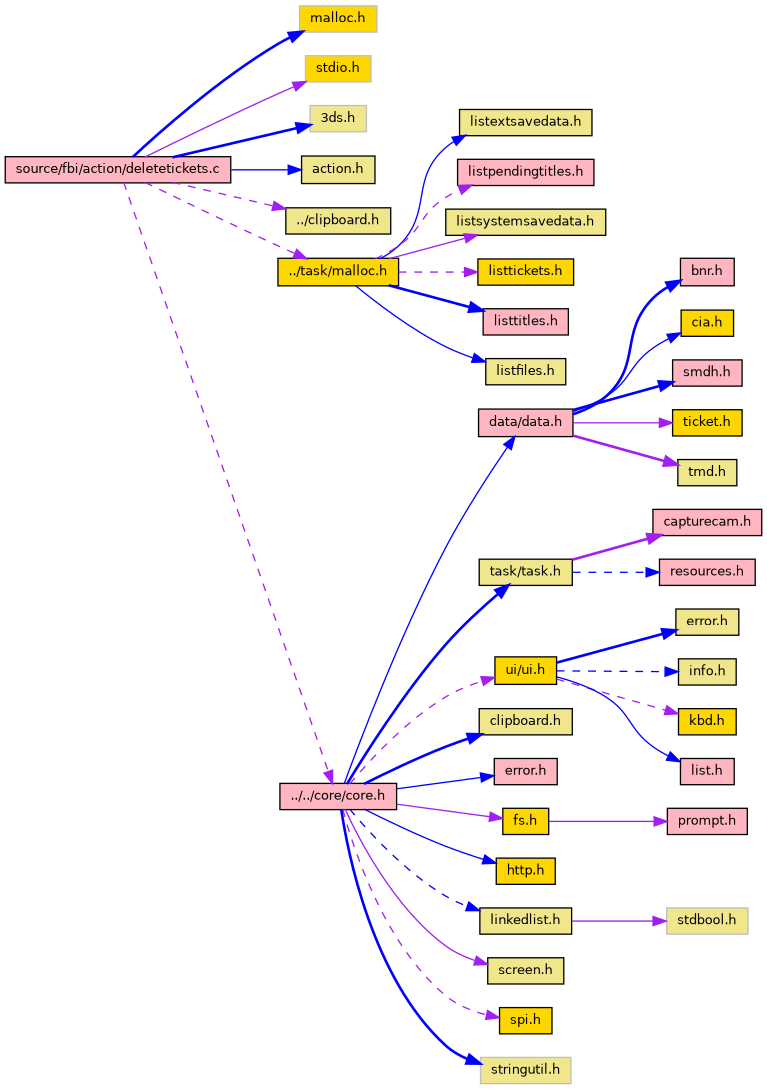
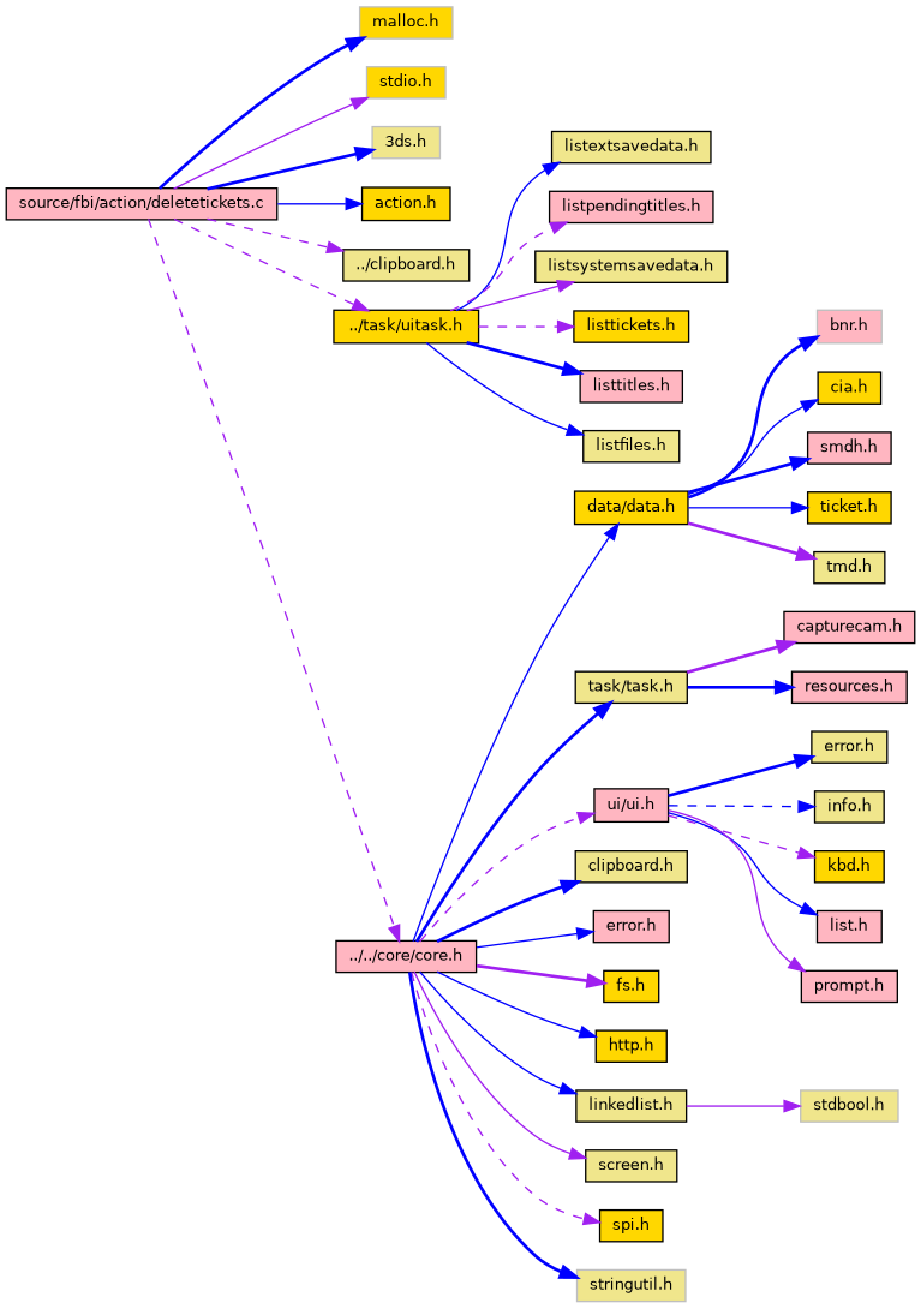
  digraph {
    rankdir=LR
    node [color=black fillcolor=khaki fontname=Helvetica fontsize=10 shape=record style=filled]
    edge [color=blue fontname=Helvetica fontsize=10 labelfontname=Helvetica labelfontsize=10 style=solid]
    n1 [fillcolor=lightpink fontcolor=black height=0.2 label="source/fbi/action/deletetickets.c" width=0.4]
    n2 [color=grey75 fillcolor=gold height=0.2 label="malloc.h" width=0.4]
    n3 [color=grey75 fillcolor=gold height=0.2 label="stdio.h" width=0.4]
    n4 [color=grey75 height=0.2 label="3ds.h" width=0.4]
-   n5 [height=0.2 label="action.h" width=0.4]
+   n5 [fillcolor=gold height=0.2 label="action.h" width=0.4]
    n6 [height=0.2 label="../clipboard.h" width=0.4]
-   n7 [fillcolor=gold height=0.2 label="../task/malloc.h" width=0.4]
+   n7 [fillcolor=gold height=0.2 label="../task/uitask.h" width=0.4]
    n8 [fillcolor=lightpink height=0.2 label="../../core/core.h" width=0.4]
    n9 [height=0.2 label="listextsavedata.h" width=0.4]
    n10 [fillcolor=lightpink height=0.2 label="listpendingtitles.h" width=0.4]
    n11 [height=0.2 label="listsystemsavedata.h" width=0.4]
    n12 [fillcolor=gold height=0.2 label="listtickets.h" width=0.4]
    n13 [fillcolor=lightpink height=0.2 label="listtitles.h" width=0.4]
    n14 [height=0.2 label="listfiles.h" width=0.4]
-   n15 [fillcolor=lightpink height=0.2 label="data/data.h" width=0.4]
+   n15 [fillcolor=gold height=0.2 label="data/data.h" width=0.4]
    n16 [height=0.2 label="task/task.h" width=0.4]
-   n17 [fillcolor=gold height=0.2 label="ui/ui.h" width=0.4]
+   n17 [fillcolor=lightpink height=0.2 label="ui/ui.h" width=0.4]
    n18 [height=0.2 label="clipboard.h" width=0.4]
    n19 [fillcolor=lightpink height=0.2 label="error.h" width=0.4]
    n20 [fillcolor=gold height=0.2 label="fs.h" width=0.4]
    n21 [fillcolor=gold height=0.2 label="http.h" width=0.4]
    n22 [height=0.2 label="linkedlist.h" width=0.4]
    n23 [height=0.2 label="screen.h" width=0.4]
    n24 [fillcolor=gold height=0.2 label="spi.h" width=0.4]
    n25 [color=grey75 height=0.2 label="stringutil.h" width=0.4]
-   n26 [fillcolor=lightpink height=0.2 label="bnr.h" width=0.4]
+   n26 [color=grey75 fillcolor=lightpink height=0.2 label="bnr.h" width=0.4]
    n27 [fillcolor=gold height=0.2 label="cia.h" width=0.4]
    n28 [fillcolor=lightpink height=0.2 label="smdh.h" width=0.4]
    n29 [fillcolor=gold height=0.2 label="ticket.h" width=0.4]
    n30 [height=0.2 label="tmd.h" width=0.4]
    n31 [fillcolor=lightpink height=0.2 label="capturecam.h" width=0.4]
    n32 [fillcolor=lightpink height=0.2 label="resources.h" width=0.4]
    n33 [height=0.2 label="error.h" width=0.4]
    n34 [height=0.2 label="info.h" width=0.4]
    n35 [fillcolor=gold height=0.2 label="kbd.h" width=0.4]
    n36 [fillcolor=lightpink height=0.2 label="list.h" width=0.4]
    n37 [fillcolor=lightpink height=0.2 label="prompt.h" width=0.4]
    n38 [color=grey75 height=0.2 label="stdbool.h" width=0.4]
    n1 -> n2 [style=bold]
    n1 -> n3 [color=purple]
    n1 -> n4 [style=bold]
    n1 -> n5
    n1 -> n6 [color=purple style=dashed]
    n1 -> n7 [color=purple style=dashed]
    n1 -> n8 [color=purple style=dashed]
    n7 -> n9
    n7 -> n10 [color=purple style=dashed]
    n7 -> n11 [color=purple]
    n7 -> n12 [color=purple style=dashed]
    n7 -> n13 [style=bold]
    n7 -> n14
    n8 -> n15
    n8 -> n16 [style=bold]
    n8 -> n17 [color=purple style=dashed]
    n8 -> n18 [style=bold]
    n8 -> n19
-   n8 -> n20 [color=purple]
+   n8 -> n20 [color=purple style=bold]
    n8 -> n21
-   n8 -> n22 [style=dashed]
+   n8 -> n22
    n8 -> n23 [color=purple]
    n8 -> n24 [color=purple style=dashed]
    n8 -> n25 [style=bold]
    n15 -> n26 [style=bold]
    n15 -> n27
    n15 -> n28 [style=bold]
-   n15 -> n29 [color=purple]
+   n15 -> n29
    n15 -> n30 [color=purple style=bold]
    n16 -> n31 [color=purple style=bold]
-   n16 -> n32 [style=dashed]
+   n16 -> n32 [style=bold]
    n17 -> n33 [style=bold]
    n17 -> n34 [style=dashed]
    n17 -> n35 [color=purple style=dashed]
    n17 -> n36
-   n20 -> n37 [color=purple]
+   n17 -> n37 [color=purple]
    n22 -> n38 [color=purple]
  }
